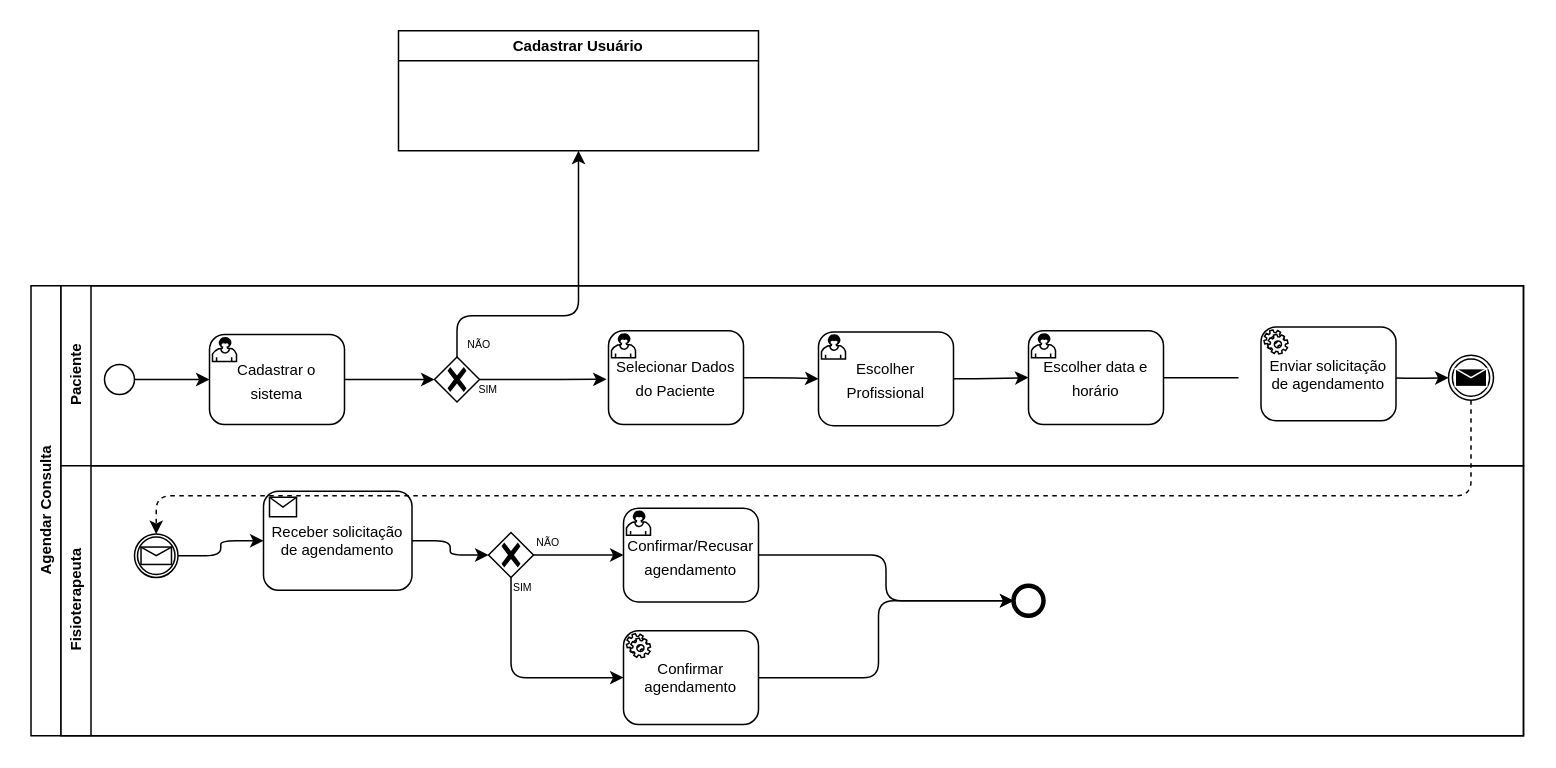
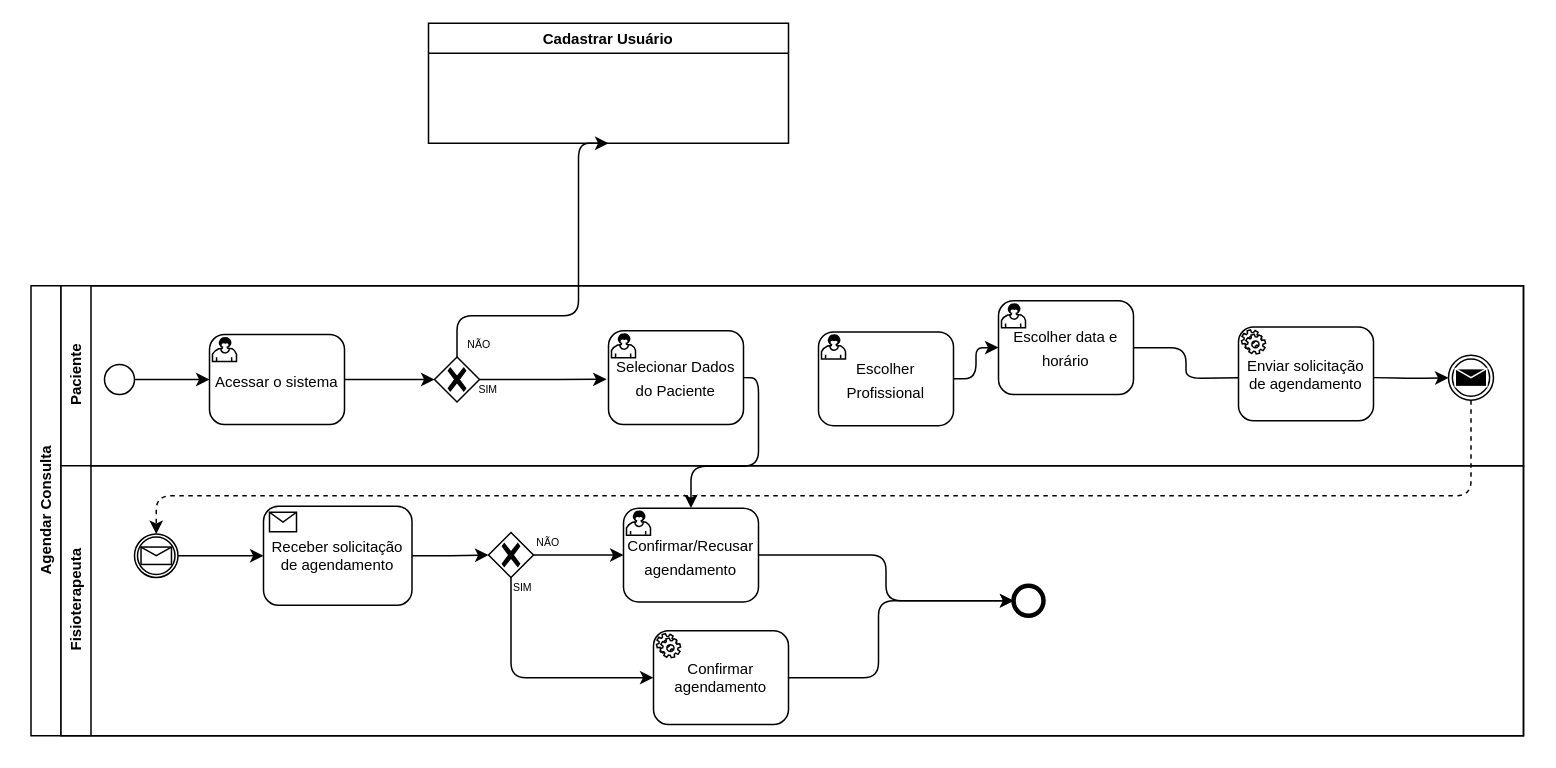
  <mxCell id="0" />
  <mxCell id="1" parent="0" />
- <mxCell id="2" value="Cadastrar Usuário" style="swimlane;html=1;childLayout=stackLayout;resizeParent=1;resizeParentMax=0;horizontal=1;startSize=20;horizontalStack=0;whiteSpace=wrap;fontSize=10;" vertex="1" parent="1"><mxGeometry x="265" y="20" width="240" height="80" as="geometry" /></mxCell>
+ <mxCell id="2" value="Cadastrar Usuário" style="swimlane;html=1;childLayout=stackLayout;resizeParent=1;resizeParentMax=0;horizontal=1;startSize=20;horizontalStack=0;whiteSpace=wrap;fontSize=10;" vertex="1" parent="1"><mxGeometry x="285" y="15" width="240" height="80" as="geometry" /></mxCell>
  <mxCell id="3" style="edgeStyle=orthogonalEdgeStyle;html=1;exitX=0.5;exitY=0;exitDx=0;exitDy=0;exitPerimeter=0;entryX=0.5;entryY=1;entryDx=0;entryDy=0;fontSize=10;" edge="1" parent="1" source="10" target="2"><mxGeometry relative="1" as="geometry"><mxPoint x="300" y="235" as="sourcePoint" /><Array as="points"><mxPoint x="304" y="210" /><mxPoint x="385" y="210" /></Array></mxGeometry></mxCell>
  <mxCell id="4" value="Agendar Consulta" style="swimlane;html=1;childLayout=stackLayout;resizeParent=1;resizeParentMax=0;horizontal=0;startSize=20;horizontalStack=0;whiteSpace=wrap;fontSize=10;" vertex="1" parent="1"><mxGeometry x="20" y="190" width="995" height="300" as="geometry" /></mxCell>
  <mxCell id="5" value="Paciente" style="swimlane;html=1;startSize=20;horizontal=0;fontSize=10;" vertex="1" parent="4"><mxGeometry x="20" width="975" height="120" as="geometry" /></mxCell>
  <mxCell id="6" value="" style="points=[[0.145,0.145,0],[0.5,0,0],[0.855,0.145,0],[1,0.5,0],[0.855,0.855,0],[0.5,1,0],[0.145,0.855,0],[0,0.5,0]];shape=mxgraph.bpmn.event;html=1;verticalLabelPosition=bottom;labelBackgroundColor=#ffffff;verticalAlign=top;align=center;perimeter=ellipsePerimeter;outlineConnect=0;aspect=fixed;outline=standard;symbol=general;" vertex="1" parent="5"><mxGeometry x="29" y="52.5" width="20" height="20" as="geometry" /></mxCell>
- <mxCell id="7" value="&lt;p style=&quot;line-height: 100%;&quot;&gt;&lt;font style=&quot;font-size: 10px;&quot;&gt;Cadastrar o sistema&lt;/font&gt;&lt;/p&gt;" style="points=[[0.25,0,0],[0.5,0,0],[0.75,0,0],[1,0.25,0],[1,0.5,0],[1,0.75,0],[0.75,1,0],[0.5,1,0],[0.25,1,0],[0,0.75,0],[0,0.5,0],[0,0.25,0]];shape=mxgraph.bpmn.task;whiteSpace=wrap;rectStyle=rounded;size=10;html=1;taskMarker=user;fontSize=14;" vertex="1" parent="5"><mxGeometry x="99" y="32.5" width="90" height="60" as="geometry" /></mxCell>
+ <mxCell id="7" value="&lt;p style=&quot;line-height: 100%;&quot;&gt;&lt;font style=&quot;font-size: 10px;&quot;&gt;Acessar o sistema&lt;/font&gt;&lt;/p&gt;" style="points=[[0.25,0,0],[0.5,0,0],[0.75,0,0],[1,0.25,0],[1,0.5,0],[1,0.75,0],[0.75,1,0],[0.5,1,0],[0.25,1,0],[0,0.75,0],[0,0.5,0],[0,0.25,0]];shape=mxgraph.bpmn.task;whiteSpace=wrap;rectStyle=rounded;size=10;html=1;taskMarker=user;fontSize=14;" vertex="1" parent="5"><mxGeometry x="99" y="32.5" width="90" height="60" as="geometry" /></mxCell>
  <mxCell id="8" style="edgeStyle=none;html=1;exitX=1;exitY=0.5;exitDx=0;exitDy=0;exitPerimeter=0;entryX=0;entryY=0.5;entryDx=0;entryDy=0;entryPerimeter=0;fontSize=14;" edge="1" parent="5" source="6" target="7"><mxGeometry relative="1" as="geometry" /></mxCell>
  <mxCell id="9" style="edgeStyle=orthogonalEdgeStyle;html=1;exitX=1;exitY=0.5;exitDx=0;exitDy=0;exitPerimeter=0;entryX=-0.014;entryY=0.518;entryDx=0;entryDy=0;entryPerimeter=0;fontSize=10;" edge="1" parent="5" source="10" target="14"><mxGeometry relative="1" as="geometry" /></mxCell>
  <mxCell id="10" value="" style="points=[[0.25,0.25,0],[0.5,0,0],[0.75,0.25,0],[1,0.5,0],[0.75,0.75,0],[0.5,1,0],[0.25,0.75,0],[0,0.5,0]];shape=mxgraph.bpmn.gateway2;html=1;verticalLabelPosition=bottom;labelBackgroundColor=#ffffff;verticalAlign=top;align=center;perimeter=rhombusPerimeter;outlineConnect=0;outline=none;symbol=none;gwType=exclusive;fontSize=10;" vertex="1" parent="5"><mxGeometry x="249" y="47.5" width="30" height="30" as="geometry" /></mxCell>
  <mxCell id="11" style="edgeStyle=none;html=1;exitX=1;exitY=0.5;exitDx=0;exitDy=0;exitPerimeter=0;entryX=0;entryY=0.5;entryDx=0;entryDy=0;entryPerimeter=0;fontSize=10;" edge="1" parent="5" source="7" target="10"><mxGeometry relative="1" as="geometry" /></mxCell>
  <mxCell id="12" value="&lt;p style=&quot;line-height: 40%;&quot;&gt;&lt;span style=&quot;font-size: 7px;&quot;&gt;NÃO&lt;/span&gt;&lt;/p&gt;" style="text;html=1;strokeColor=none;fillColor=none;align=center;verticalAlign=middle;whiteSpace=wrap;rounded=0;fontSize=14;" vertex="1" parent="5"><mxGeometry x="259" y="27.5" width="40" height="20" as="geometry" /></mxCell>
- <mxCell id="13" style="edgeStyle=orthogonalEdgeStyle;html=1;exitX=1;exitY=0.5;exitDx=0;exitDy=0;exitPerimeter=0;entryX=0;entryY=0.5;entryDx=0;entryDy=0;entryPerimeter=0;fontSize=10;" edge="1" parent="5" source="14" target="16"><mxGeometry relative="1" as="geometry" /></mxCell>
+ <mxCell id="13" style="edgeStyle=orthogonalEdgeStyle;html=1;exitX=1;exitY=0.5;exitDx=0;exitDy=0;exitPerimeter=0;fontSize=10;" edge="1" parent="5" source="14" target="29"><mxGeometry relative="1" as="geometry" /></mxCell>
  <mxCell id="14" value="&lt;p style=&quot;line-height: 100%;&quot;&gt;&lt;font style=&quot;font-size: 10px;&quot;&gt;Selecionar Dados do Paciente&lt;/font&gt;&lt;/p&gt;" style="points=[[0.25,0,0],[0.5,0,0],[0.75,0,0],[1,0.25,0],[1,0.5,0],[1,0.75,0],[0.75,1,0],[0.5,1,0],[0.25,1,0],[0,0.75,0],[0,0.5,0],[0,0.25,0]];shape=mxgraph.bpmn.task;whiteSpace=wrap;rectStyle=rounded;size=10;html=1;taskMarker=user;fontSize=14;" vertex="1" parent="5"><mxGeometry x="365" y="30" width="90" height="62.5" as="geometry" /></mxCell>
  <mxCell id="15" style="edgeStyle=orthogonalEdgeStyle;html=1;exitX=1;exitY=0.5;exitDx=0;exitDy=0;exitPerimeter=0;entryX=0;entryY=0.5;entryDx=0;entryDy=0;entryPerimeter=0;fontSize=10;" edge="1" parent="5" source="16" target="19"><mxGeometry relative="1" as="geometry" /></mxCell>
  <mxCell id="16" value="&lt;p style=&quot;line-height: 100%;&quot;&gt;&lt;font style=&quot;font-size: 10px;&quot;&gt;Escolher Profissional&lt;/font&gt;&lt;/p&gt;" style="points=[[0.25,0,0],[0.5,0,0],[0.75,0,0],[1,0.25,0],[1,0.5,0],[1,0.75,0],[0.75,1,0],[0.5,1,0],[0.25,1,0],[0,0.75,0],[0,0.5,0],[0,0.25,0]];shape=mxgraph.bpmn.task;whiteSpace=wrap;rectStyle=rounded;size=10;html=1;taskMarker=user;fontSize=14;" vertex="1" parent="5"><mxGeometry x="505" y="30.75" width="90" height="62.5" as="geometry" /></mxCell>
  <mxCell id="17" value="" style="points=[[0.145,0.145,0],[0.5,0,0],[0.855,0.145,0],[1,0.5,0],[0.855,0.855,0],[0.5,1,0],[0.145,0.855,0],[0,0.5,0]];shape=mxgraph.bpmn.event;html=1;verticalLabelPosition=bottom;labelBackgroundColor=#ffffff;verticalAlign=top;align=center;perimeter=ellipsePerimeter;outlineConnect=0;aspect=fixed;outline=throwing;symbol=message;fontSize=10;" vertex="1" parent="5"><mxGeometry x="925" y="46.25" width="30" height="30" as="geometry" /></mxCell>
  <mxCell id="18" style="edgeStyle=orthogonalEdgeStyle;html=1;exitX=1;exitY=0.5;exitDx=0;exitDy=0;exitPerimeter=0;fontSize=10;startArrow=none;" edge="1" parent="5" target="17"><mxGeometry relative="1" as="geometry"><mxPoint x="875" y="61.25" as="sourcePoint" /></mxGeometry></mxCell>
- <mxCell id="19" value="&lt;p style=&quot;line-height: 100%;&quot;&gt;&lt;font style=&quot;font-size: 10px;&quot;&gt;Escolher data e horário&lt;/font&gt;&lt;/p&gt;" style="points=[[0.25,0,0],[0.5,0,0],[0.75,0,0],[1,0.25,0],[1,0.5,0],[1,0.75,0],[0.75,1,0],[0.5,1,0],[0.25,1,0],[0,0.75,0],[0,0.5,0],[0,0.25,0]];shape=mxgraph.bpmn.task;whiteSpace=wrap;rectStyle=rounded;size=10;html=1;taskMarker=user;fontSize=14;" vertex="1" parent="5"><mxGeometry x="645" y="30" width="90" height="62.5" as="geometry" /></mxCell>
+ <mxCell id="19" value="&lt;p style=&quot;line-height: 100%;&quot;&gt;&lt;font style=&quot;font-size: 10px;&quot;&gt;Escolher data e horário&lt;/font&gt;&lt;/p&gt;" style="points=[[0.25,0,0],[0.5,0,0],[0.75,0,0],[1,0.25,0],[1,0.5,0],[1,0.75,0],[0.75,1,0],[0.5,1,0],[0.25,1,0],[0,0.75,0],[0,0.5,0],[0,0.25,0]];shape=mxgraph.bpmn.task;whiteSpace=wrap;rectStyle=rounded;size=10;html=1;taskMarker=user;fontSize=14;" vertex="1" parent="5"><mxGeometry x="625" y="10" width="90" height="62.5" as="geometry" /></mxCell>
  <mxCell id="20" value="" style="edgeStyle=orthogonalEdgeStyle;html=1;exitX=1;exitY=0.5;exitDx=0;exitDy=0;exitPerimeter=0;fontSize=10;endArrow=none;" edge="1" parent="5" source="19"><mxGeometry relative="1" as="geometry"><mxPoint x="850" y="661.25" as="sourcePoint" /><mxPoint x="785" y="61.3" as="targetPoint" /></mxGeometry></mxCell>
  <mxCell id="21" value="&lt;p style=&quot;line-height: 40%;&quot;&gt;&lt;span style=&quot;font-size: 7px;&quot;&gt;SIM&lt;/span&gt;&lt;/p&gt;" style="text;html=1;strokeColor=none;fillColor=none;align=center;verticalAlign=middle;whiteSpace=wrap;rounded=0;fontSize=14;" vertex="1" parent="5"><mxGeometry x="265" y="57.5" width="40" height="20" as="geometry" /></mxCell>
- <mxCell id="22" value="Enviar solicitação de agendamento" style="points=[[0.25,0,0],[0.5,0,0],[0.75,0,0],[1,0.25,0],[1,0.5,0],[1,0.75,0],[0.75,1,0],[0.5,1,0],[0.25,1,0],[0,0.75,0],[0,0.5,0],[0,0.25,0]];shape=mxgraph.bpmn.task;whiteSpace=wrap;rectStyle=rounded;size=10;html=1;taskMarker=service;fontSize=10;" vertex="1" parent="5"><mxGeometry x="800" y="27.5" width="90" height="62.5" as="geometry" /></mxCell>
+ <mxCell id="22" value="Enviar solicitação de agendamento" style="points=[[0.25,0,0],[0.5,0,0],[0.75,0,0],[1,0.25,0],[1,0.5,0],[1,0.75,0],[0.75,1,0],[0.5,1,0],[0.25,1,0],[0,0.75,0],[0,0.5,0],[0,0.25,0]];shape=mxgraph.bpmn.task;whiteSpace=wrap;rectStyle=rounded;size=10;html=1;taskMarker=service;fontSize=10;" vertex="1" parent="5"><mxGeometry x="785" y="27.5" width="90" height="62.5" as="geometry" /></mxCell>
  <mxCell id="23" value="Fisioterapeuta" style="swimlane;html=1;startSize=20;horizontal=0;fontSize=10;" vertex="1" parent="4"><mxGeometry x="20" y="120" width="975" height="180" as="geometry" /></mxCell>
  <mxCell id="24" style="edgeStyle=orthogonalEdgeStyle;html=1;exitX=1;exitY=0.5;exitDx=0;exitDy=0;exitPerimeter=0;entryX=0;entryY=0.5;entryDx=0;entryDy=0;entryPerimeter=0;fontSize=10;" edge="1" parent="23" source="25" target="27"><mxGeometry relative="1" as="geometry" /></mxCell>
  <mxCell id="25" value="" style="points=[[0.145,0.145,0],[0.5,0,0],[0.855,0.145,0],[1,0.5,0],[0.855,0.855,0],[0.5,1,0],[0.145,0.855,0],[0,0.5,0]];shape=mxgraph.bpmn.event;html=1;verticalLabelPosition=bottom;labelBackgroundColor=#ffffff;verticalAlign=top;align=center;perimeter=ellipsePerimeter;outlineConnect=0;aspect=fixed;outline=catching;symbol=message;fontSize=10;" vertex="1" parent="23"><mxGeometry x="49" y="45.5" width="29" height="29" as="geometry" /></mxCell>
  <mxCell id="26" style="edgeStyle=orthogonalEdgeStyle;html=1;exitX=1;exitY=0.5;exitDx=0;exitDy=0;exitPerimeter=0;entryX=0;entryY=0.5;entryDx=0;entryDy=0;entryPerimeter=0;fontSize=10;" edge="1" parent="23" source="27" target="32"><mxGeometry relative="1" as="geometry" /></mxCell>
- <mxCell id="27" value="Receber solicitação de agendamento" style="points=[[0.25,0,0],[0.5,0,0],[0.75,0,0],[1,0.25,0],[1,0.5,0],[1,0.75,0],[0.75,1,0],[0.5,1,0],[0.25,1,0],[0,0.75,0],[0,0.5,0],[0,0.25,0]];shape=mxgraph.bpmn.task;whiteSpace=wrap;rectStyle=rounded;size=10;html=1;taskMarker=receive;fontSize=10;" vertex="1" parent="23"><mxGeometry x="135" y="17" width="99" height="66" as="geometry" /></mxCell>
+ <mxCell id="27" value="Receber solicitação de agendamento" style="points=[[0.25,0,0],[0.5,0,0],[0.75,0,0],[1,0.25,0],[1,0.5,0],[1,0.75,0],[0.75,1,0],[0.5,1,0],[0.25,1,0],[0,0.75,0],[0,0.5,0],[0,0.25,0]];shape=mxgraph.bpmn.task;whiteSpace=wrap;rectStyle=rounded;size=10;html=1;taskMarker=receive;fontSize=10;" vertex="1" parent="23"><mxGeometry x="135" y="27" width="99" height="66" as="geometry" /></mxCell>
  <mxCell id="28" style="edgeStyle=orthogonalEdgeStyle;html=1;exitX=1;exitY=0.5;exitDx=0;exitDy=0;exitPerimeter=0;entryX=0;entryY=0.5;entryDx=0;entryDy=0;entryPerimeter=0;fontSize=10;" edge="1" parent="23" source="29" target="35"><mxGeometry relative="1" as="geometry" /></mxCell>
  <mxCell id="29" value="&lt;p style=&quot;line-height: 100%;&quot;&gt;&lt;font style=&quot;font-size: 10px;&quot;&gt;Confirmar/Recusar agendamento&lt;/font&gt;&lt;/p&gt;" style="points=[[0.25,0,0],[0.5,0,0],[0.75,0,0],[1,0.25,0],[1,0.5,0],[1,0.75,0],[0.75,1,0],[0.5,1,0],[0.25,1,0],[0,0.75,0],[0,0.5,0],[0,0.25,0]];shape=mxgraph.bpmn.task;whiteSpace=wrap;rectStyle=rounded;size=10;html=1;taskMarker=user;fontSize=14;" vertex="1" parent="23"><mxGeometry x="375" y="28.25" width="90" height="62.5" as="geometry" /></mxCell>
  <mxCell id="30" style="edgeStyle=orthogonalEdgeStyle;html=1;exitX=1;exitY=0.5;exitDx=0;exitDy=0;exitPerimeter=0;entryX=0;entryY=0.5;entryDx=0;entryDy=0;entryPerimeter=0;fontSize=10;" edge="1" parent="23" source="32" target="29"><mxGeometry relative="1" as="geometry" /></mxCell>
  <mxCell id="31" style="edgeStyle=orthogonalEdgeStyle;html=1;exitX=0.5;exitY=1;exitDx=0;exitDy=0;exitPerimeter=0;entryX=0;entryY=0.5;entryDx=0;entryDy=0;entryPerimeter=0;fontSize=10;" edge="1" parent="23" source="32" target="34"><mxGeometry relative="1" as="geometry" /></mxCell>
  <mxCell id="32" value="" style="points=[[0.25,0.25,0],[0.5,0,0],[0.75,0.25,0],[1,0.5,0],[0.75,0.75,0],[0.5,1,0],[0.25,0.75,0],[0,0.5,0]];shape=mxgraph.bpmn.gateway2;html=1;verticalLabelPosition=bottom;labelBackgroundColor=#ffffff;verticalAlign=top;align=center;perimeter=rhombusPerimeter;outlineConnect=0;outline=none;symbol=none;gwType=exclusive;fontSize=10;" vertex="1" parent="23"><mxGeometry x="285" y="44.5" width="30" height="30" as="geometry" /></mxCell>
  <mxCell id="33" value="&lt;p style=&quot;line-height: 40%;&quot;&gt;&lt;span style=&quot;font-size: 7px;&quot;&gt;NÃO&lt;/span&gt;&lt;/p&gt;" style="text;html=1;strokeColor=none;fillColor=none;align=center;verticalAlign=middle;whiteSpace=wrap;rounded=0;fontSize=14;" vertex="1" parent="23"><mxGeometry x="305" y="40" width="40" height="20" as="geometry" /></mxCell>
- <mxCell id="34" value="Confirmar agendamento" style="points=[[0.25,0,0],[0.5,0,0],[0.75,0,0],[1,0.25,0],[1,0.5,0],[1,0.75,0],[0.75,1,0],[0.5,1,0],[0.25,1,0],[0,0.75,0],[0,0.5,0],[0,0.25,0]];shape=mxgraph.bpmn.task;whiteSpace=wrap;rectStyle=rounded;size=10;html=1;taskMarker=service;fontSize=10;" vertex="1" parent="23"><mxGeometry x="375" y="110" width="90" height="62.5" as="geometry" /></mxCell>
+ <mxCell id="34" value="Confirmar agendamento" style="points=[[0.25,0,0],[0.5,0,0],[0.75,0,0],[1,0.25,0],[1,0.5,0],[1,0.75,0],[0.75,1,0],[0.5,1,0],[0.25,1,0],[0,0.75,0],[0,0.5,0],[0,0.25,0]];shape=mxgraph.bpmn.task;whiteSpace=wrap;rectStyle=rounded;size=10;html=1;taskMarker=service;fontSize=10;" vertex="1" parent="23"><mxGeometry x="395" y="110" width="90" height="62.5" as="geometry" /></mxCell>
  <mxCell id="35" value="" style="points=[[0.145,0.145,0],[0.5,0,0],[0.855,0.145,0],[1,0.5,0],[0.855,0.855,0],[0.5,1,0],[0.145,0.855,0],[0,0.5,0]];shape=mxgraph.bpmn.event;html=1;verticalLabelPosition=bottom;labelBackgroundColor=#ffffff;verticalAlign=top;align=center;perimeter=ellipsePerimeter;outlineConnect=0;aspect=fixed;outline=end;symbol=terminate2;fontSize=10;" vertex="1" parent="23"><mxGeometry x="635" y="80" width="20" height="20" as="geometry" /></mxCell>
  <mxCell id="36" style="edgeStyle=orthogonalEdgeStyle;html=1;exitX=1;exitY=0.5;exitDx=0;exitDy=0;exitPerimeter=0;fontSize=10;entryX=0;entryY=0.5;entryDx=0;entryDy=0;entryPerimeter=0;" edge="1" parent="23" source="34" target="35"><mxGeometry relative="1" as="geometry"><mxPoint x="625" y="90" as="targetPoint" /><Array as="points"><mxPoint x="545" y="141" /><mxPoint x="545" y="90" /></Array></mxGeometry></mxCell>
  <mxCell id="37" style="edgeStyle=orthogonalEdgeStyle;html=1;exitX=0.5;exitY=1;exitDx=0;exitDy=0;exitPerimeter=0;entryX=0.5;entryY=0;entryDx=0;entryDy=0;entryPerimeter=0;fontSize=10;dashed=1;" edge="1" parent="4" source="17" target="25"><mxGeometry relative="1" as="geometry"><Array as="points"><mxPoint x="960" y="140" /><mxPoint x="84" y="140" /></Array></mxGeometry></mxCell>
  <mxCell id="38" value="&lt;p style=&quot;line-height: 40%;&quot;&gt;&lt;span style=&quot;font-size: 7px;&quot;&gt;SIM&lt;/span&gt;&lt;/p&gt;" style="text;html=1;strokeColor=none;fillColor=none;align=center;verticalAlign=middle;whiteSpace=wrap;rounded=0;fontSize=14;" vertex="1" parent="1"><mxGeometry x="328" y="380" width="40" height="20" as="geometry" /></mxCell>
